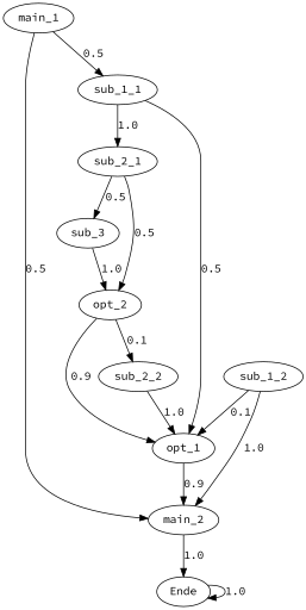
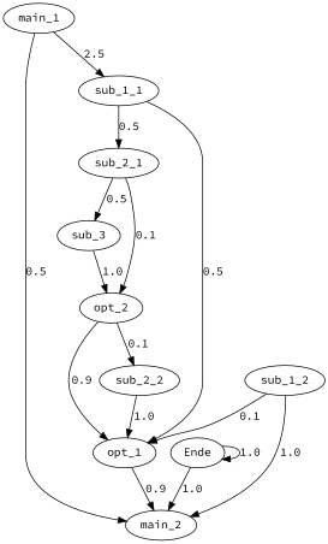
  digraph {
    fontname="Source Code Pro"
    node [fontname="Source Code Pro"]
    edge [fontname="Source Code Pro"]
    main_1
    main_2
    sub_1_1
    Ende
    sub_2_1
    opt_1
    sub_3
    opt_2
    sub_2_2
    sub_1_2
    main_1 -> main_2 [label=0.5]
-   main_1 -> sub_1_1 [label=0.5]
-   main_2 -> Ende [label=1.0]
-   sub_1_1 -> sub_2_1 [label=1.0]
+   main_1 -> sub_1_1 [label=2.5]
+   Ende -> main_2 [label=1.0]
+   sub_1_1 -> sub_2_1 [label=0.5]
    sub_1_1 -> opt_1 [label=0.5]
    Ende -> Ende [label=1.0]
    sub_2_1 -> sub_3 [label=0.5]
-   sub_2_1 -> opt_2 [label=0.5]
+   sub_2_1 -> opt_2 [label=0.1]
    opt_1 -> main_2 [label=0.9]
    sub_3 -> opt_2 [label=1.0]
    opt_2 -> opt_1 [label=0.9]
    opt_2 -> sub_2_2 [label=0.1]
    sub_2_2 -> opt_1 [label=1.0]
    sub_1_2 -> main_2 [label=1.0]
    sub_1_2 -> opt_1 [label=0.1]
  }
